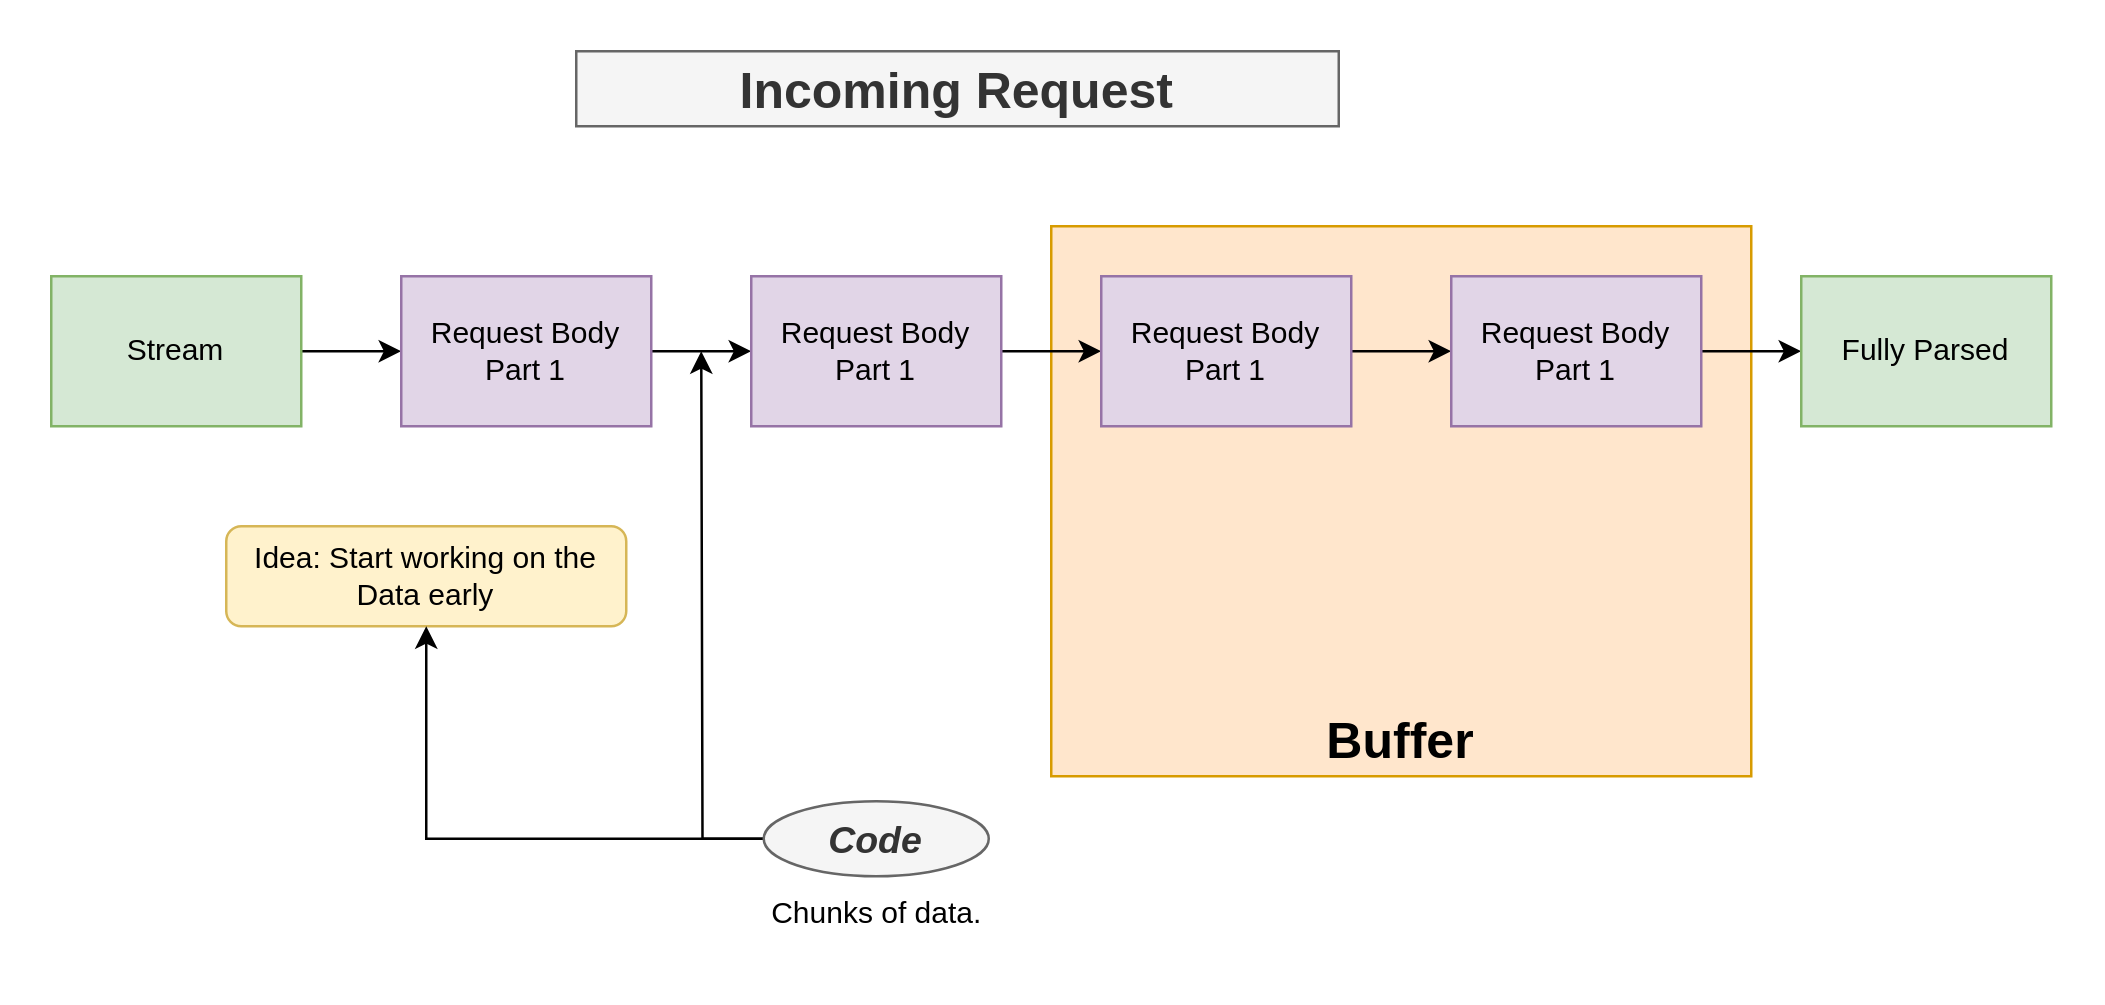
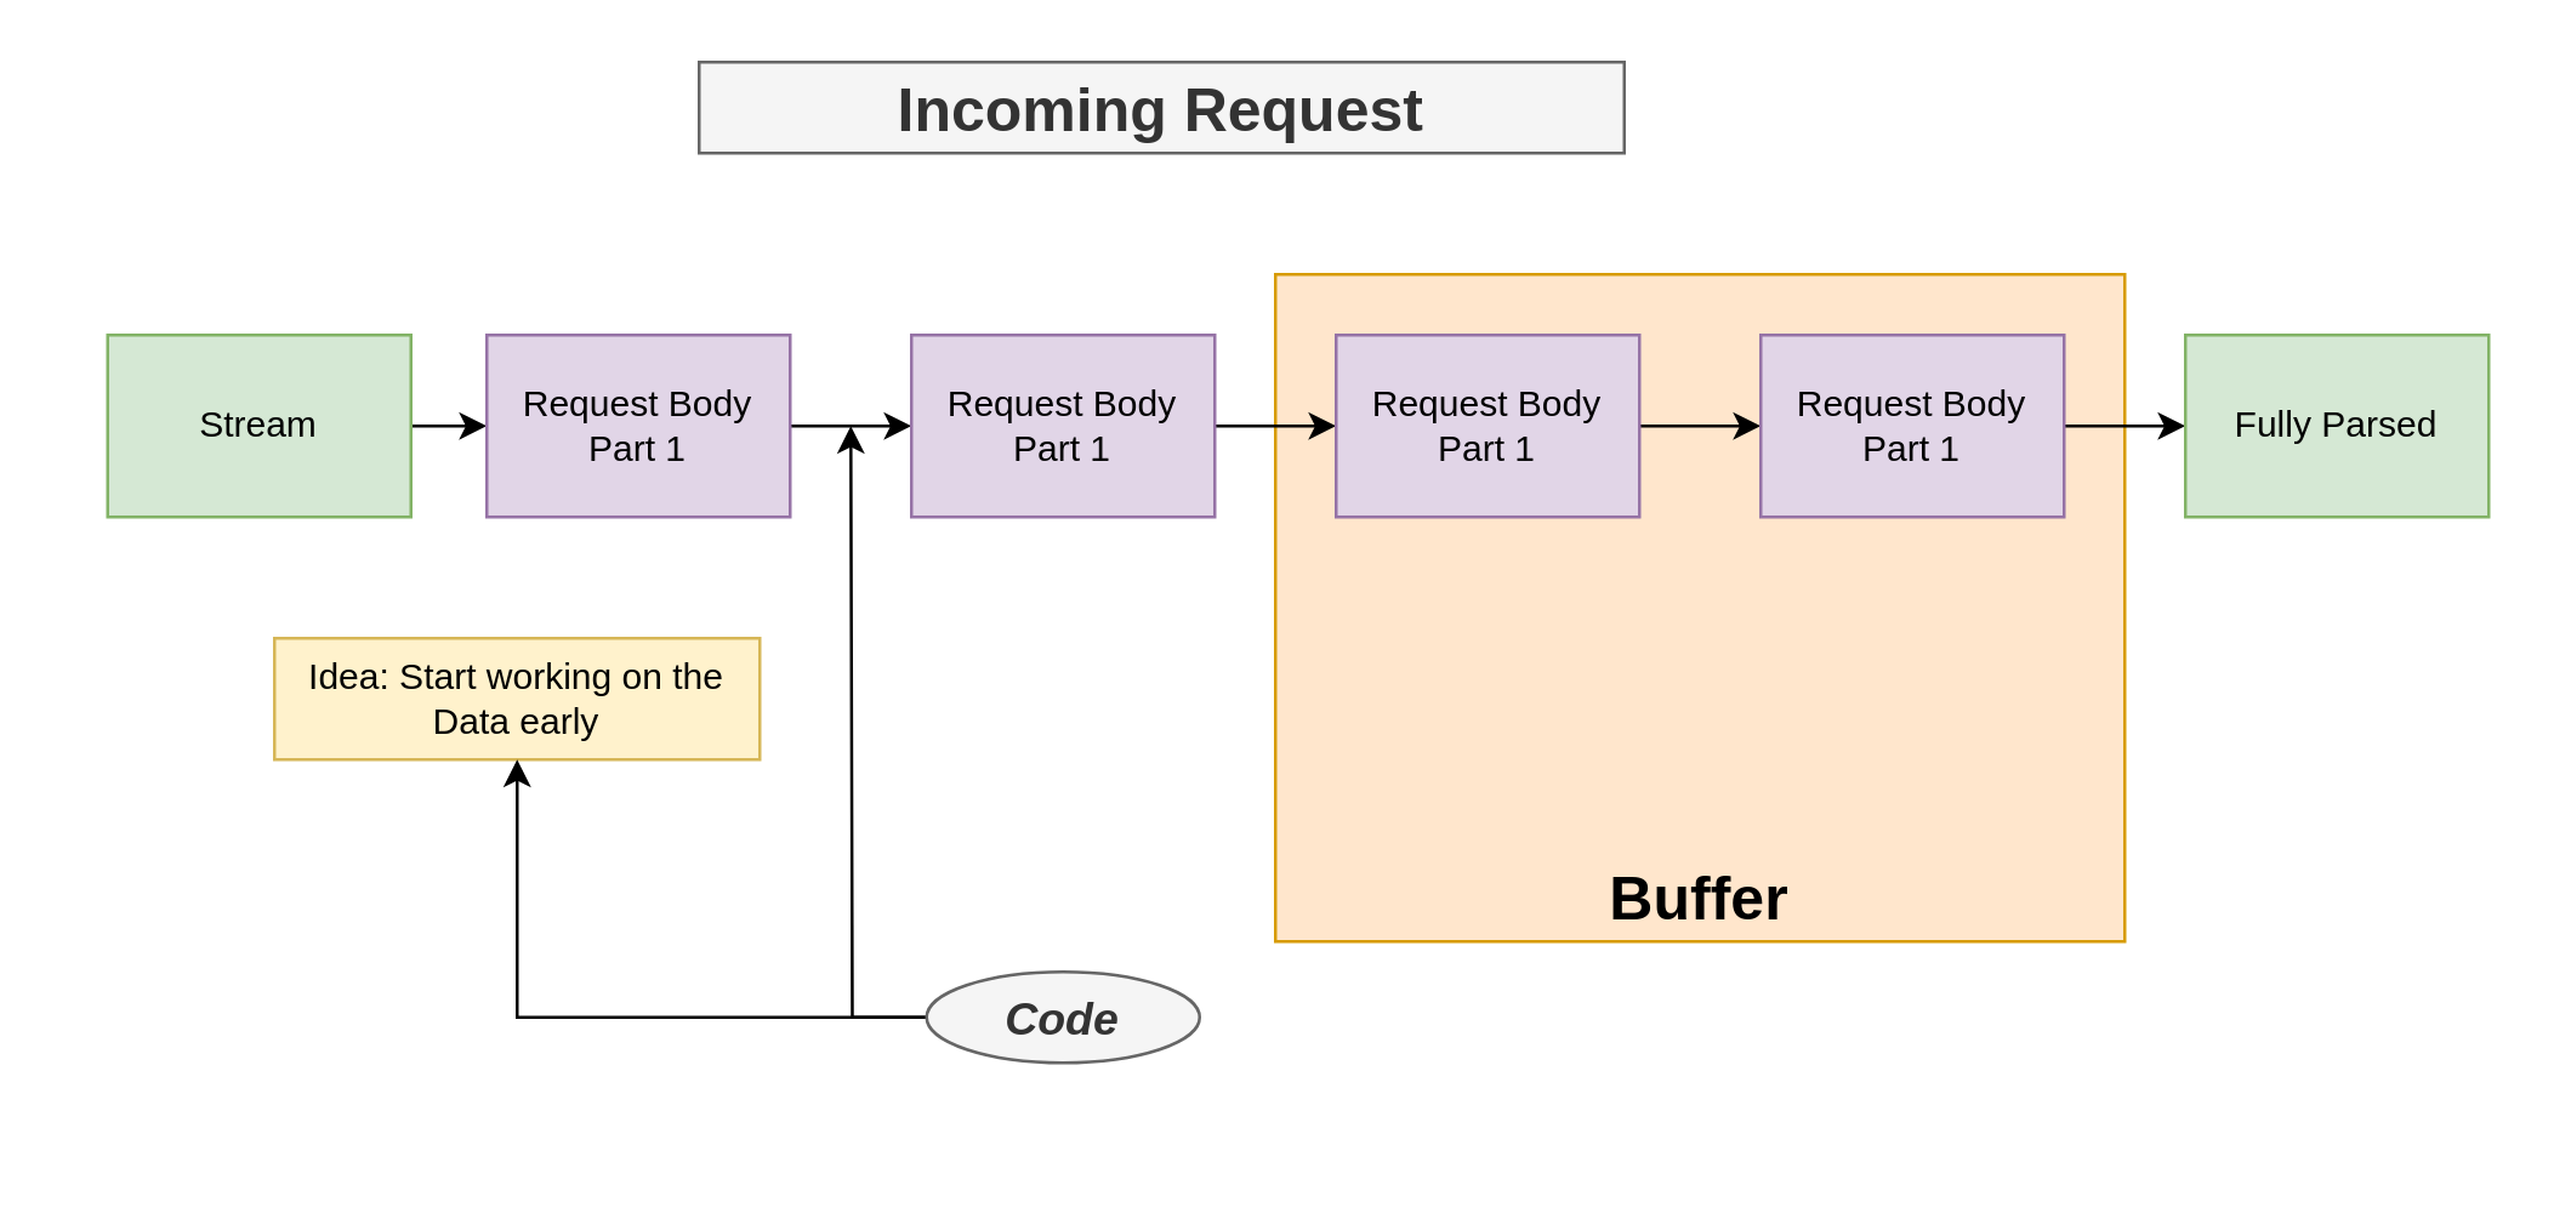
  <mxCell id="0" />
  <mxCell id="1" parent="0" />
  <mxCell id="2" value="Buffer" style="rounded=0;whiteSpace=wrap;html=1;fillColor=#ffe6cc;strokeColor=#d79b00;verticalAlign=bottom;fontSize=20;fontStyle=1" vertex="1" parent="1"><mxGeometry x="420" y="90" width="280" height="220" as="geometry" /></mxCell>
  <mxCell id="3" style="edgeStyle=orthogonalEdgeStyle;rounded=0;orthogonalLoop=1;jettySize=auto;html=1;entryX=0;entryY=0.5;entryDx=0;entryDy=0;" edge="1" parent="1" source="4" target="7"><mxGeometry relative="1" as="geometry" /></mxCell>
- <mxCell id="4" value="Stream" style="rounded=0;whiteSpace=wrap;html=1;fillColor=#d5e8d4;strokeColor=#82b366;" vertex="1" parent="1"><mxGeometry x="20" y="110" width="100" height="60" as="geometry" /></mxCell>
- <mxCell id="5" value="Idea: Start working on the Data early" style="whiteSpace=wrap;html=1;fillColor=#fff2cc;strokeColor=#d6b656;rounded=1;" vertex="1" parent="1"><mxGeometry x="90" y="210" width="160" height="40" as="geometry" /></mxCell>
+ <mxCell id="4" value="Stream" style="rounded=0;whiteSpace=wrap;html=1;fillColor=#d5e8d4;strokeColor=#82b366;" vertex="1" parent="1"><mxGeometry x="35" y="110" width="100" height="60" as="geometry" /></mxCell>
+ <mxCell id="5" value="Idea: Start working on the Data early" style="rounded=0;whiteSpace=wrap;html=1;fillColor=#fff2cc;strokeColor=#d6b656;" vertex="1" parent="1"><mxGeometry x="90" y="210" width="160" height="40" as="geometry" /></mxCell>
  <mxCell id="6" style="edgeStyle=orthogonalEdgeStyle;rounded=0;orthogonalLoop=1;jettySize=auto;html=1;entryX=0;entryY=0.5;entryDx=0;entryDy=0;" edge="1" parent="1" source="7" target="9"><mxGeometry relative="1" as="geometry" /></mxCell>
  <mxCell id="7" value="Request Body Part 1" style="rounded=0;whiteSpace=wrap;html=1;fillColor=#e1d5e7;strokeColor=#9673a6;" vertex="1" parent="1"><mxGeometry x="160" y="110" width="100" height="60" as="geometry" /></mxCell>
  <mxCell id="8" style="edgeStyle=orthogonalEdgeStyle;rounded=0;orthogonalLoop=1;jettySize=auto;html=1;" edge="1" parent="1" source="9" target="11"><mxGeometry relative="1" as="geometry" /></mxCell>
  <mxCell id="9" value="Request Body Part 1" style="rounded=0;whiteSpace=wrap;html=1;fillColor=#e1d5e7;strokeColor=#9673a6;" vertex="1" parent="1"><mxGeometry x="300" y="110" width="100" height="60" as="geometry" /></mxCell>
  <mxCell id="10" style="edgeStyle=orthogonalEdgeStyle;rounded=0;orthogonalLoop=1;jettySize=auto;html=1;entryX=0;entryY=0.5;entryDx=0;entryDy=0;" edge="1" parent="1" source="11" target="13"><mxGeometry relative="1" as="geometry" /></mxCell>
  <mxCell id="11" value="Request Body Part 1" style="rounded=0;whiteSpace=wrap;html=1;fillColor=#e1d5e7;strokeColor=#9673a6;" vertex="1" parent="1"><mxGeometry x="440" y="110" width="100" height="60" as="geometry" /></mxCell>
  <mxCell id="12" style="edgeStyle=orthogonalEdgeStyle;rounded=0;orthogonalLoop=1;jettySize=auto;html=1;entryX=0;entryY=0.5;entryDx=0;entryDy=0;" edge="1" parent="1" source="13" target="14"><mxGeometry relative="1" as="geometry" /></mxCell>
  <mxCell id="13" value="Request Body Part 1" style="rounded=0;whiteSpace=wrap;html=1;fillColor=#e1d5e7;strokeColor=#9673a6;" vertex="1" parent="1"><mxGeometry x="580" y="110" width="100" height="60" as="geometry" /></mxCell>
  <mxCell id="14" value="Fully Parsed" style="rounded=0;whiteSpace=wrap;html=1;fillColor=#d5e8d4;strokeColor=#82b366;" vertex="1" parent="1"><mxGeometry x="720" y="110" width="100" height="60" as="geometry" /></mxCell>
  <mxCell id="15" style="edgeStyle=orthogonalEdgeStyle;rounded=0;orthogonalLoop=1;jettySize=auto;html=1;" edge="1" parent="1" source="17" target="5"><mxGeometry relative="1" as="geometry" /></mxCell>
  <mxCell id="16" style="edgeStyle=orthogonalEdgeStyle;rounded=0;orthogonalLoop=1;jettySize=auto;html=1;" edge="1" parent="1" source="17"><mxGeometry relative="1" as="geometry"><mxPoint x="280" y="140" as="targetPoint" /></mxGeometry></mxCell>
  <mxCell id="17" value="Code" style="ellipse;whiteSpace=wrap;html=1;fontStyle=3;fontSize=15;fillColor=#f5f5f5;fontColor=#333333;strokeColor=#666666;" vertex="1" parent="1"><mxGeometry x="305" y="320" width="90" height="30" as="geometry" /></mxCell>
- <mxCell id="18" value="Chunks of data." style="text;html=1;align=center;verticalAlign=middle;resizable=0;points=[];autosize=1;strokeColor=none;fillColor=none;" vertex="1" parent="1"><mxGeometry x="295" y="350" width="110" height="30" as="geometry" /></mxCell>
  <mxCell id="19" value="Incoming Request" style="rounded=0;whiteSpace=wrap;html=1;fontSize=20;fontStyle=1;fillColor=#f5f5f5;fontColor=#333333;strokeColor=#666666;" vertex="1" parent="1"><mxGeometry x="230" y="20" width="305" height="30" as="geometry" /></mxCell>
